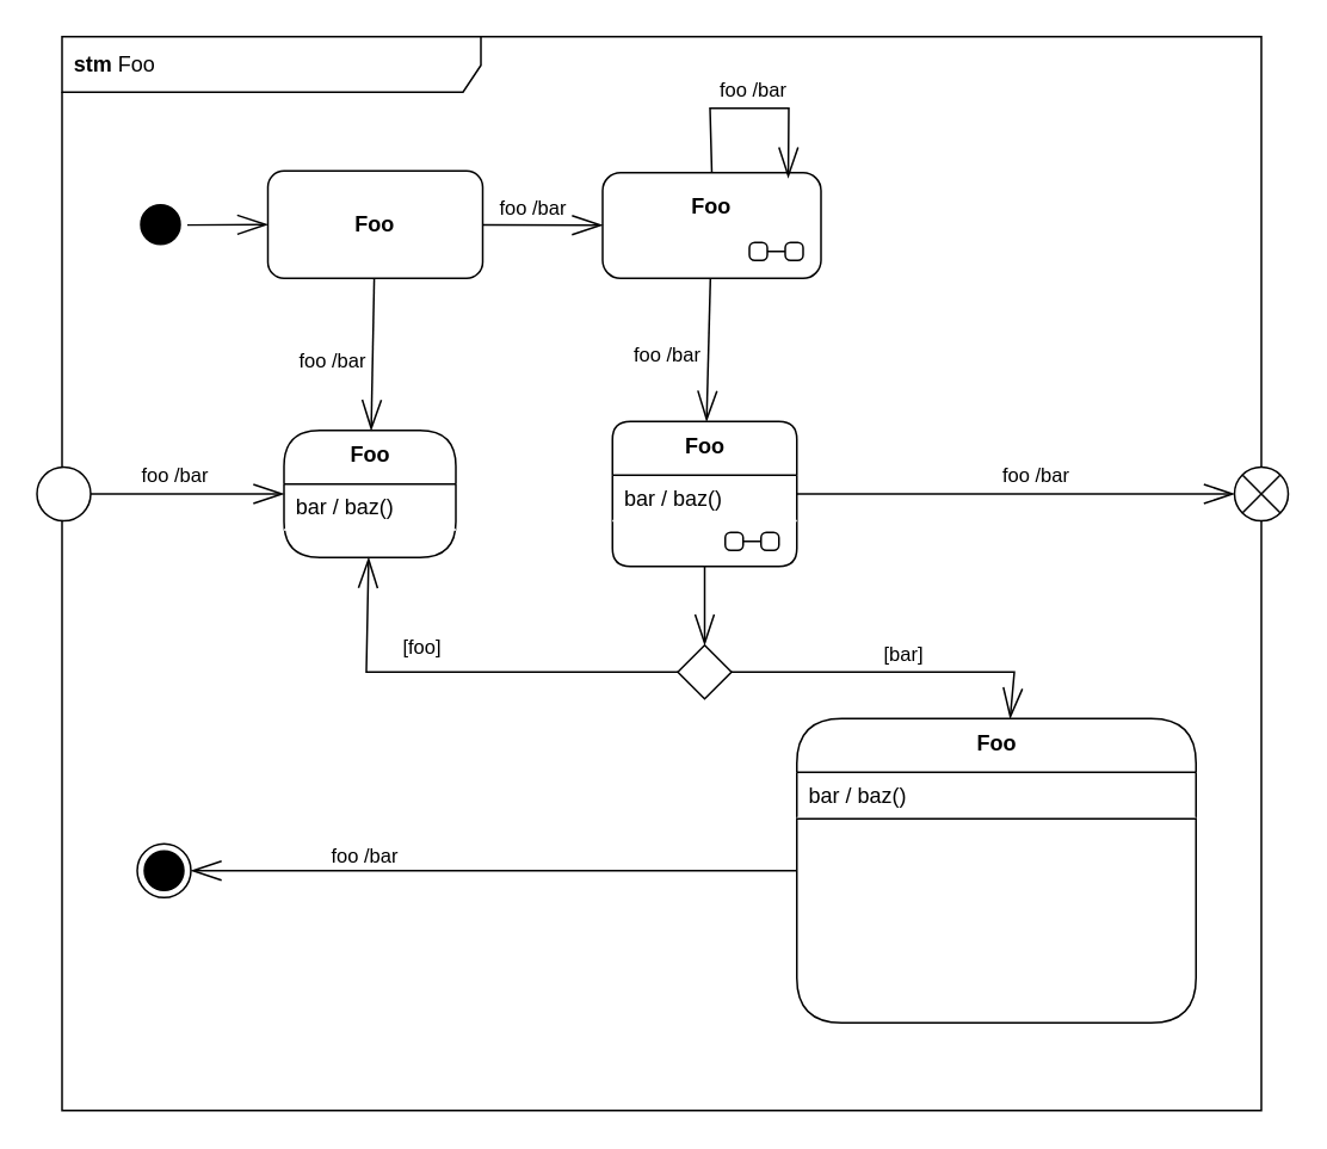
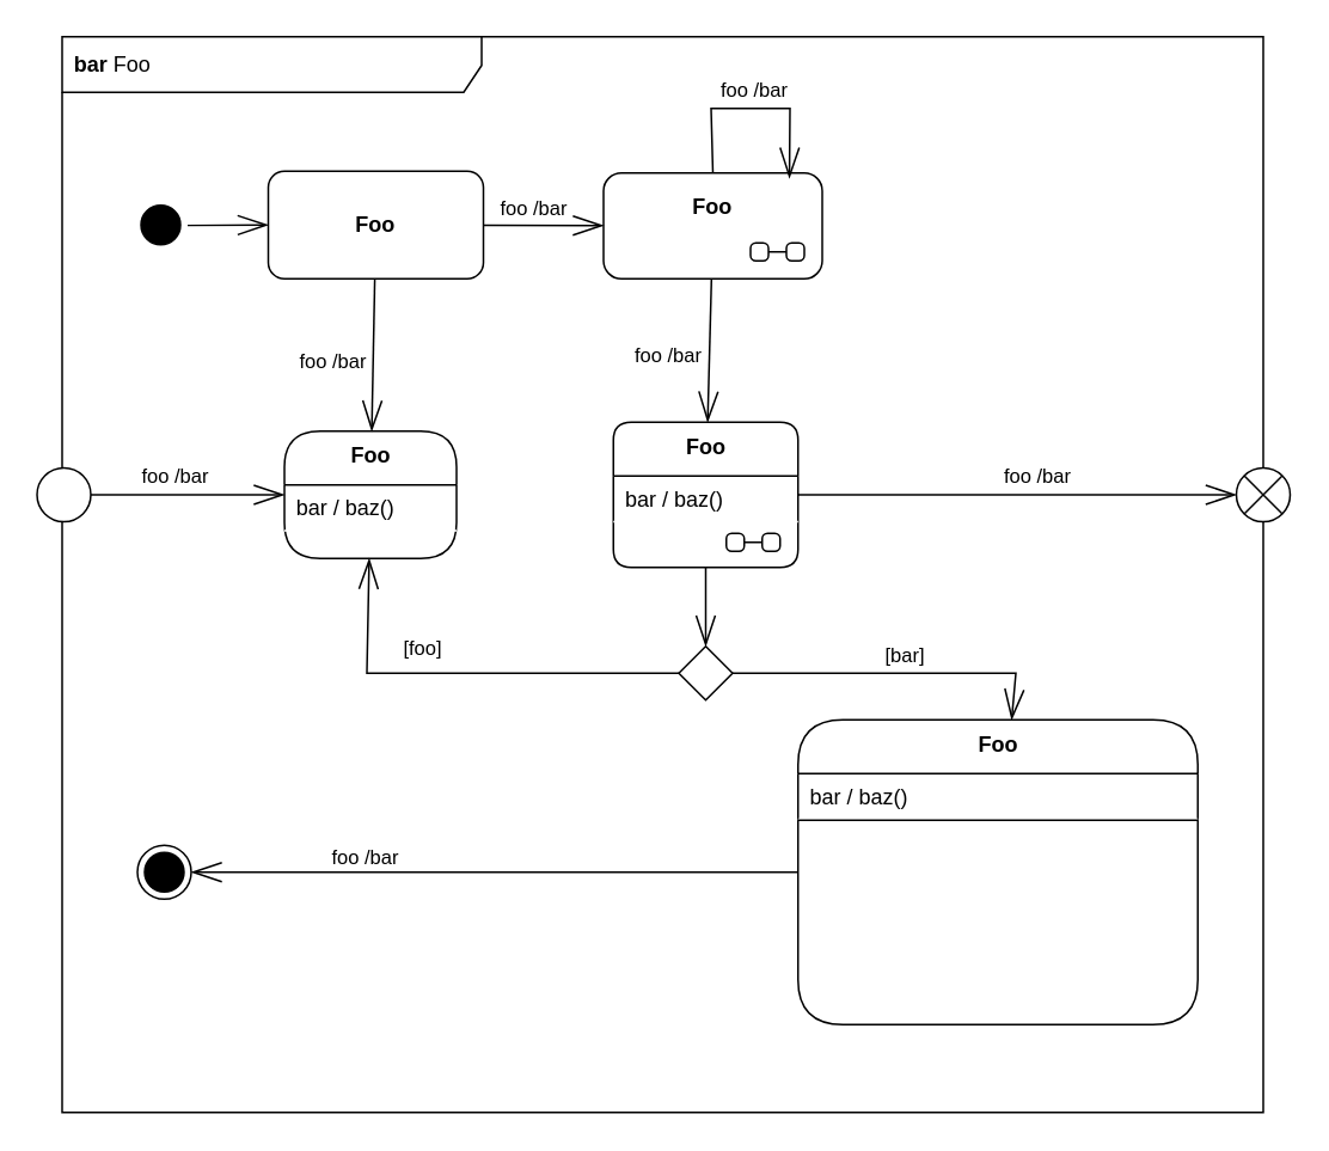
  <mxCell id="0" />
  <mxCell id="1" parent="0" />
- <mxCell id="2" value="&lt;b&gt;stm&lt;/b&gt;&amp;nbsp;Foo" style="shape=umlFrame;whiteSpace=wrap;html=1;width=234;height=31;boundedLbl=1;verticalAlign=middle;align=left;spacingLeft=5;strokeWidth=1;container=1;recursiveResize=0;collapsible=0;swimlaneFillColor=default;" vertex="1" parent="1"><mxGeometry x="34" y="20" width="670" height="600" as="geometry" /></mxCell>
+ <mxCell id="2" value="&lt;b&gt;bar&lt;/b&gt;&amp;nbsp;Foo" style="shape=umlFrame;whiteSpace=wrap;html=1;width=234;height=31;boundedLbl=1;verticalAlign=middle;align=left;spacingLeft=5;strokeWidth=1;container=1;recursiveResize=0;collapsible=0;swimlaneFillColor=default;" vertex="1" parent="1"><mxGeometry x="34" y="20" width="670" height="600" as="geometry" /></mxCell>
  <mxCell id="3" value="" style="ellipse;html=1;shape=startState;fillColor=#000000;strokeColor=#000000;strokeWidth=1;" vertex="1" parent="2"><mxGeometry x="40" y="90" width="30" height="30" as="geometry" /></mxCell>
  <mxCell id="4" value="" style="endArrow=openThin;html=1;rounded=0;endFill=0;curved=1;endSize=15;" edge="1" source="3" parent="2" target="6"><mxGeometry width="50" height="50" relative="1" as="geometry"><mxPoint x="70" y="105" as="sourcePoint" /><mxPoint x="82" y="95" as="targetPoint" /></mxGeometry></mxCell>
  <mxCell id="5" value="" style="edgeLabel;html=1;align=center;verticalAlign=middle;resizable=0;points=[];strokeColor=#000000;strokeWidth=1;" vertex="1" connectable="0" parent="4"><mxGeometry x="0.288" y="1" relative="1" as="geometry"><mxPoint x="-24" y="-2" as="offset" /></mxGeometry></mxCell>
  <mxCell id="6" value="Foo" style="rounded=1;whiteSpace=wrap;html=1;arcSize=15;fontStyle=1;strokeWidth=1;" vertex="1" parent="2"><mxGeometry x="115" y="75" width="120" height="60" as="geometry" /></mxCell>
  <mxCell id="7" value="Foo" style="swimlane;fontStyle=1;align=center;verticalAlign=top;childLayout=stackLayout;horizontal=1;startSize=30;horizontalStack=0;resizeParent=1;resizeParentMax=0;resizeLast=0;collapsible=0;marginBottom=0;html=1;rounded=1;absoluteArcSize=1;arcSize=40;swimlaneFillColor=default;swimlaneHead=1;" vertex="1" parent="2"><mxGeometry x="124" y="220" width="96" height="71" as="geometry" /></mxCell>
  <mxCell id="8" value="bar / baz()" style="fillColor=none;strokeColor=none;align=left;verticalAlign=middle;spacingLeft=5;rounded=1;" vertex="1" parent="7"><mxGeometry y="30" width="96" height="25" as="geometry" /></mxCell>
  <mxCell id="9" value="" style="swimlane;rounded=0;swimlaneHead=0;swimlaneBody=0;startSize=1;collapsible=0;swimlaneFillColor=none;strokeColor=none;" vertex="1" parent="7"><mxGeometry y="55" width="96" height="16" as="geometry" /></mxCell>
  <mxCell id="10" value="" style="ellipse;rounded=0;strokeColor=default;" vertex="1" parent="2"><mxGeometry x="-14" y="240.5" width="30" height="30" as="geometry" /></mxCell>
  <mxCell id="11" value="" style="shape=sumEllipse;perimeter=ellipsePerimeter;whiteSpace=wrap;html=1;backgroundOutline=1;rounded=0;strokeColor=default;" vertex="1" parent="2"><mxGeometry x="655" y="240.5" width="30" height="30" as="geometry" /></mxCell>
  <mxCell id="12" value="" style="rhombus;" vertex="1" parent="2"><mxGeometry x="344" y="340" width="30" height="30" as="geometry" /></mxCell>
  <mxCell id="13" value="Foo" style="swimlane;fontStyle=1;align=center;verticalAlign=top;childLayout=stackLayout;horizontal=1;startSize=30;horizontalStack=0;resizeParent=1;resizeParentMax=0;resizeLast=0;collapsible=0;marginBottom=0;html=1;rounded=1;absoluteArcSize=1;arcSize=20;swimlaneFillColor=default;swimlaneHead=1;strokeWidth=1;" vertex="1" parent="2"><mxGeometry x="307.5" y="215" width="103" height="81" as="geometry" /></mxCell>
  <mxCell id="14" value="bar / baz()" style="fillColor=none;strokeColor=none;align=left;verticalAlign=middle;spacingLeft=5;rounded=1;strokeWidth=1;" vertex="1" parent="13"><mxGeometry y="30" width="103" height="25" as="geometry" /></mxCell>
  <mxCell id="15" value="" style="swimlane;rounded=0;swimlaneHead=0;swimlaneBody=0;startSize=1;collapsible=0;swimlaneFillColor=none;strokeColor=none;strokeWidth=1;" vertex="1" parent="13"><mxGeometry y="55" width="103" height="26" as="geometry" /></mxCell>
  <mxCell id="16" value="" style="group" vertex="1" connectable="0" parent="15"><mxGeometry x="63" y="7" width="30" height="10" as="geometry" /></mxCell>
  <mxCell id="17" value="" style="rounded=1;whiteSpace=wrap;html=1;strokeWidth=1;arcSize=30;imageWidth=24;" vertex="1" parent="16"><mxGeometry x="20" width="10" height="10" as="geometry" /></mxCell>
  <mxCell id="18" value="" style="rounded=1;whiteSpace=wrap;html=1;strokeWidth=1;arcSize=30;imageWidth=24;" vertex="1" parent="16"><mxGeometry width="10" height="10" as="geometry" /></mxCell>
  <mxCell id="19" value="" style="endArrow=none;html=1;rounded=0;" edge="1" parent="16" source="18" target="17"><mxGeometry width="50" height="50" relative="1" as="geometry"><mxPoint x="41" y="72" as="sourcePoint" /><mxPoint x="91" y="22" as="targetPoint" /></mxGeometry></mxCell>
  <mxCell id="20" value="Foo" style="shape=umlState;rounded=1;verticalAlign=top;spacingTop=5;umlStateSymbol=collapseState;absoluteArcSize=1;arcSize=10;strokeWidth=1;fontStyle=1" vertex="1" parent="2"><mxGeometry x="302" y="76" width="122" height="59" as="geometry" /></mxCell>
  <mxCell id="21" value="Foo" style="swimlane;fontStyle=1;align=center;verticalAlign=top;childLayout=stackLayout;horizontal=1;startSize=30;horizontalStack=0;resizeParent=1;resizeParentMax=0;resizeLast=0;collapsible=0;marginBottom=0;html=1;rounded=1;absoluteArcSize=1;arcSize=50;swimlaneFillColor=default;swimlaneHead=1;strokeColor=default;" vertex="1" parent="2"><mxGeometry x="410.5" y="381" width="223" height="170" as="geometry" /></mxCell>
  <mxCell id="22" value="bar / baz()" style="fillColor=none;strokeColor=none;align=left;verticalAlign=middle;spacingLeft=5;rounded=1;" vertex="1" parent="21"><mxGeometry y="30" width="223" height="25" as="geometry" /></mxCell>
  <mxCell id="23" value="" style="swimlane;rounded=0;swimlaneHead=0;swimlaneBody=0;startSize=1;collapsible=0;swimlaneFillColor=none;strokeColor=default;" vertex="1" parent="21"><mxGeometry y="55" width="223" height="115" as="geometry" /></mxCell>
  <mxCell id="24" value="" style="ellipse;html=1;shape=endState;fillColor=#000000;strokeColor=#000000;" vertex="1" parent="2"><mxGeometry x="42" y="451" width="30" height="30" as="geometry" /></mxCell>
  <mxCell id="25" value="" style="endArrow=openThin;html=1;rounded=0;endFill=0;endSize=15;" edge="1" parent="2" source="6" target="20"><mxGeometry width="50" height="50" relative="1" as="geometry"><mxPoint x="212" y="200" as="sourcePoint" /><mxPoint x="262" y="150" as="targetPoint" /></mxGeometry></mxCell>
  <mxCell id="26" value="foo /bar" style="edgeLabel;html=1;align=center;verticalAlign=middle;resizable=0;points=[];strokeColor=#000000;strokeWidth=1;" vertex="1" connectable="0" parent="25"><mxGeometry x="0.288" y="1" relative="1" as="geometry"><mxPoint x="-16" y="-9" as="offset" /></mxGeometry></mxCell>
  <mxCell id="27" value="" style="endArrow=openThin;html=1;rounded=0;endFill=0;endSize=15;" edge="1" parent="2" source="6" target="7"><mxGeometry width="50" height="50" relative="1" as="geometry"><mxPoint x="162" y="210" as="sourcePoint" /><mxPoint x="212" y="160" as="targetPoint" /></mxGeometry></mxCell>
  <mxCell id="28" value="foo /bar" style="edgeLabel;html=1;align=center;verticalAlign=middle;resizable=0;points=[];strokeColor=#000000;strokeWidth=1;" vertex="1" connectable="0" parent="27"><mxGeometry x="0.288" y="1" relative="1" as="geometry"><mxPoint x="-24" y="-10" as="offset" /></mxGeometry></mxCell>
  <mxCell id="29" value="" style="endArrow=openThin;html=1;rounded=0;endFill=0;endSize=15;" edge="1" parent="2" source="20" target="13"><mxGeometry width="50" height="50" relative="1" as="geometry"><mxPoint x="342" y="210" as="sourcePoint" /><mxPoint x="392" y="160" as="targetPoint" /></mxGeometry></mxCell>
  <mxCell id="30" value="foo /bar" style="edgeLabel;html=1;align=center;verticalAlign=middle;resizable=0;points=[];strokeColor=#000000;strokeWidth=1;" vertex="1" connectable="0" parent="29"><mxGeometry x="0.288" y="1" relative="1" as="geometry"><mxPoint x="-24" y="-10" as="offset" /></mxGeometry></mxCell>
  <mxCell id="31" value="" style="endArrow=openThin;html=1;rounded=0;endFill=0;endSize=15;" edge="1" parent="2" source="21" target="24"><mxGeometry width="50" height="50" relative="1" as="geometry"><mxPoint x="492" y="460" as="sourcePoint" /><mxPoint x="172" y="450" as="targetPoint" /></mxGeometry></mxCell>
  <mxCell id="32" value="foo /bar" style="edgeLabel;html=1;align=center;verticalAlign=middle;resizable=0;points=[];strokeColor=#000000;strokeWidth=1;" vertex="1" connectable="0" parent="31"><mxGeometry x="0.288" y="1" relative="1" as="geometry"><mxPoint x="-24" y="-10" as="offset" /></mxGeometry></mxCell>
  <mxCell id="33" value="" style="endArrow=openThin;html=1;rounded=0;endFill=0;endSize=15;" edge="1" parent="2" source="13" target="12"><mxGeometry width="50" height="50" relative="1" as="geometry"><mxPoint x="332" y="380" as="sourcePoint" /><mxPoint x="382" y="330" as="targetPoint" /></mxGeometry></mxCell>
  <mxCell id="34" value="" style="edgeLabel;html=1;align=center;verticalAlign=middle;resizable=0;points=[];strokeColor=#000000;strokeWidth=1;" vertex="1" connectable="0" parent="33"><mxGeometry x="0.288" y="1" relative="1" as="geometry"><mxPoint x="-24" y="-10" as="offset" /></mxGeometry></mxCell>
  <mxCell id="35" value="" style="endArrow=openThin;html=1;rounded=0;endFill=0;endSize=15;exitX=0;exitY=0.5;exitDx=0;exitDy=0;" edge="1" parent="2" source="12" target="7"><mxGeometry width="50" height="50" relative="1" as="geometry"><mxPoint x="102" y="390" as="sourcePoint" /><mxPoint x="152" y="340" as="targetPoint" /><Array as="points"><mxPoint x="170" y="355" /></Array></mxGeometry></mxCell>
  <mxCell id="36" value="[foo]" style="edgeLabel;html=1;align=center;verticalAlign=middle;resizable=0;points=[];strokeColor=#000000;strokeWidth=1;" vertex="1" connectable="0" parent="35"><mxGeometry x="0.288" y="1" relative="1" as="geometry"><mxPoint x="9" y="-16" as="offset" /></mxGeometry></mxCell>
  <mxCell id="37" value="" style="endArrow=openThin;html=1;rounded=0;endFill=0;endSize=15;exitX=1;exitY=0.5;exitDx=0;exitDy=0;" edge="1" parent="2" source="12" target="21"><mxGeometry width="50" height="50" relative="1" as="geometry"><mxPoint x="542" y="370" as="sourcePoint" /><mxPoint x="592" y="320" as="targetPoint" /><Array as="points"><mxPoint x="532" y="355" /></Array></mxGeometry></mxCell>
  <mxCell id="38" value="[bar]" style="edgeLabel;html=1;align=center;verticalAlign=middle;resizable=0;points=[];strokeColor=#000000;strokeWidth=1;" vertex="1" connectable="0" parent="37"><mxGeometry x="0.288" y="1" relative="1" as="geometry"><mxPoint x="-24" y="-10" as="offset" /></mxGeometry></mxCell>
  <mxCell id="39" value="" style="endArrow=openThin;html=1;rounded=0;endFill=0;endSize=15;exitX=0.5;exitY=0;exitDx=0;exitDy=0;entryX=0.85;entryY=0.05;entryDx=0;entryDy=0;entryPerimeter=0;" edge="1" parent="2" source="20" target="20"><mxGeometry width="50" height="50" relative="1" as="geometry"><mxPoint x="402" y="320" as="sourcePoint" /><mxPoint x="452" y="270" as="targetPoint" /><Array as="points"><mxPoint x="362" y="40" /><mxPoint x="406" y="40" /></Array></mxGeometry></mxCell>
  <mxCell id="40" value="foo /bar" style="edgeLabel;html=1;align=center;verticalAlign=middle;resizable=0;points=[];strokeColor=#000000;strokeWidth=1;" vertex="1" connectable="0" parent="39"><mxGeometry x="0.288" y="1" relative="1" as="geometry"><mxPoint x="-17" y="-10" as="offset" /></mxGeometry></mxCell>
  <mxCell id="41" value="" style="endArrow=openThin;html=1;rounded=0;endFill=0;endSize=15;entryX=0;entryY=0.5;entryDx=0;entryDy=0;" edge="1" parent="2" source="13" target="11"><mxGeometry width="50" height="50" relative="1" as="geometry"><mxPoint x="560" y="230" as="sourcePoint" /><mxPoint x="610" y="180" as="targetPoint" /></mxGeometry></mxCell>
  <mxCell id="42" value="foo /bar" style="edgeLabel;html=1;align=center;verticalAlign=middle;resizable=0;points=[];strokeColor=#000000;strokeWidth=1;" vertex="1" connectable="0" parent="41"><mxGeometry x="0.288" y="1" relative="1" as="geometry"><mxPoint x="-24" y="-10" as="offset" /></mxGeometry></mxCell>
  <mxCell id="43" value="" style="endArrow=openThin;html=1;rounded=0;endFill=0;endSize=15;" edge="1" parent="2" source="10" target="7"><mxGeometry width="50" height="50" relative="1" as="geometry"><mxPoint x="110" y="340" as="sourcePoint" /><mxPoint x="160" y="290" as="targetPoint" /></mxGeometry></mxCell>
  <mxCell id="44" value="foo /bar" style="edgeLabel;html=1;align=center;verticalAlign=middle;resizable=0;points=[];strokeColor=#000000;strokeWidth=1;" vertex="1" connectable="0" parent="43"><mxGeometry x="0.288" y="1" relative="1" as="geometry"><mxPoint x="-24" y="-10" as="offset" /></mxGeometry></mxCell>
